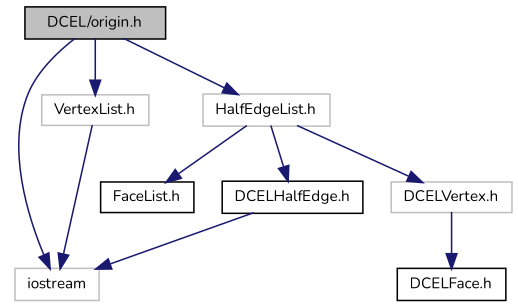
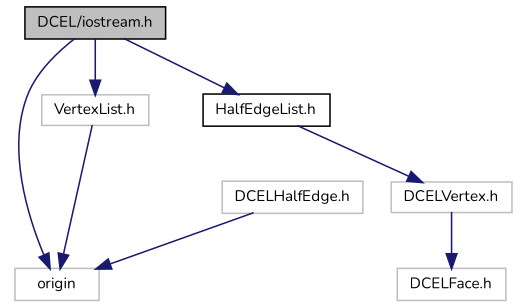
  digraph {
    fontname=Nunito
    node [color=black fillcolor=white fontname=Nunito fontsize=10 shape=record style=filled]
    edge [color=midnightblue fontname=Nunito fontsize=10 labelfontname=Helvetica labelfontsize=10 style=solid]
-   n1 [fillcolor=grey75 fontcolor=black height=0.2 label="DCEL/origin.h" width=0.4]
-   n2 [color=grey75 height=0.2 label=iostream width=0.4]
-   n3 [color=grey75 height=0.2 label="HalfEdgeList.h" width=0.4]
+   n1 [fillcolor=grey75 fontcolor=black height=0.2 label="DCEL/iostream.h" width=0.4]
+   n2 [color=grey75 height=0.2 label=origin width=0.4]
+   n3 [height=0.2 label="HalfEdgeList.h" width=0.4]
    n4 [color=grey75 height=0.2 label="VertexList.h" width=0.4]
-   n5 [height=0.2 label="DCELHalfEdge.h" width=0.4]
+   n5 [color=grey75 height=0.2 label="DCELHalfEdge.h" width=0.4]
    n6 [color=grey75 height=0.2 label="DCELVertex.h" width=0.4]
-   n7 [height=0.2 label="FaceList.h" width=0.4]
-   n8 [height=0.2 label="DCELFace.h" width=0.4]
+   n8 [color=grey75 height=0.2 label="DCELFace.h" width=0.4]
    n1 -> n2
    n1 -> n3
    n1 -> n4
-   n3 -> n5
    n3 -> n6
-   n3 -> n7
    n4 -> n2
    n5 -> n2
    n6 -> n8
  }
